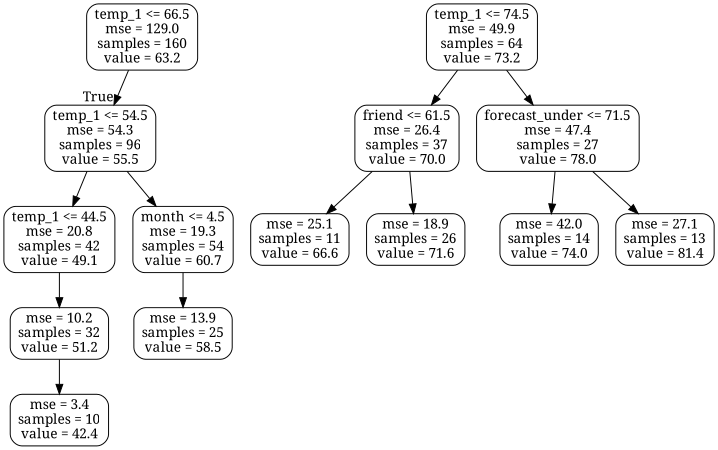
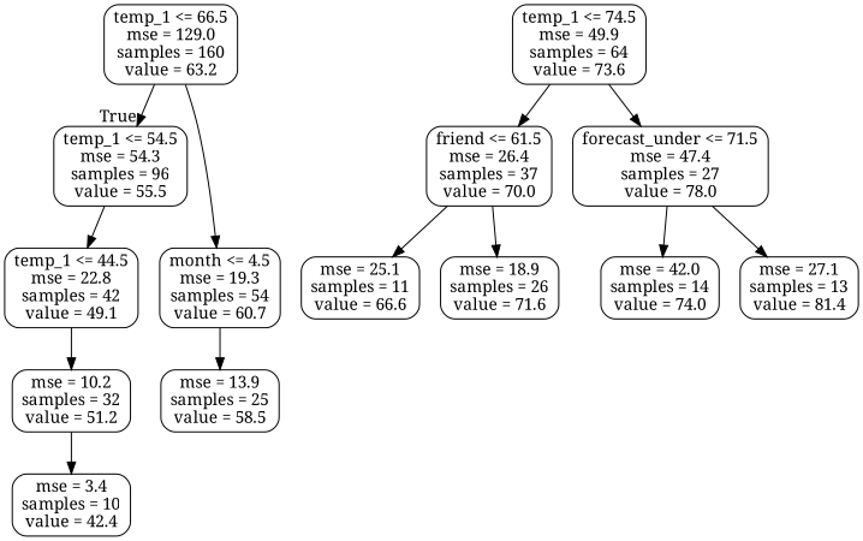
  digraph {
    fontname="Noto Serif"
    node [color=black fontname="Noto Serif" shape=box style=rounded]
    edge [fontname="Noto Serif"]
    n1 [label="temp_1 <= 66.5\nmse = 129.0\nsamples = 160\nvalue = 63.2"]
    n2 [label="temp_1 <= 54.5\nmse = 54.3\nsamples = 96\nvalue = 55.5"]
-   n3 [label="temp_1 <= 44.5\nmse = 20.8\nsamples = 42\nvalue = 49.1"]
+   n3 [label="temp_1 <= 44.5\nmse = 22.8\nsamples = 42\nvalue = 49.1"]
    n4 [label="month <= 4.5\nmse = 19.3\nsamples = 54\nvalue = 60.7"]
-   n5 [label="temp_1 <= 74.5\nmse = 49.9\nsamples = 64\nvalue = 73.2"]
+   n5 [label="temp_1 <= 74.5\nmse = 49.9\nsamples = 64\nvalue = 73.6"]
    n6 [label="friend <= 61.5\nmse = 26.4\nsamples = 37\nvalue = 70.0"]
    n7 [label="forecast_under <= 71.5\nmse = 47.4\nsamples = 27\nvalue = 78.0"]
    n8 [label="mse = 10.2\nsamples = 32\nvalue = 51.2"]
    n9 [label="mse = 13.9\nsamples = 25\nvalue = 58.5"]
    n10 [label="mse = 3.4\nsamples = 10\nvalue = 42.4"]
    n11 [label="mse = 25.1\nsamples = 11\nvalue = 66.6"]
    n12 [label="mse = 18.9\nsamples = 26\nvalue = 71.6"]
    n13 [label="mse = 42.0\nsamples = 14\nvalue = 74.0"]
    n14 [label="mse = 27.1\nsamples = 13\nvalue = 81.4"]
    n1 -> n2 [headlabel=True labelangle=45 labeldistance=2.5]
    n2 -> n3
-   n2 -> n4
+   n1 -> n4
    n3 -> n8
    n4 -> n9
    n5 -> n6
    n5 -> n7
    n6 -> n11
    n6 -> n12
    n7 -> n13
    n7 -> n14
    n8 -> n10
  }
